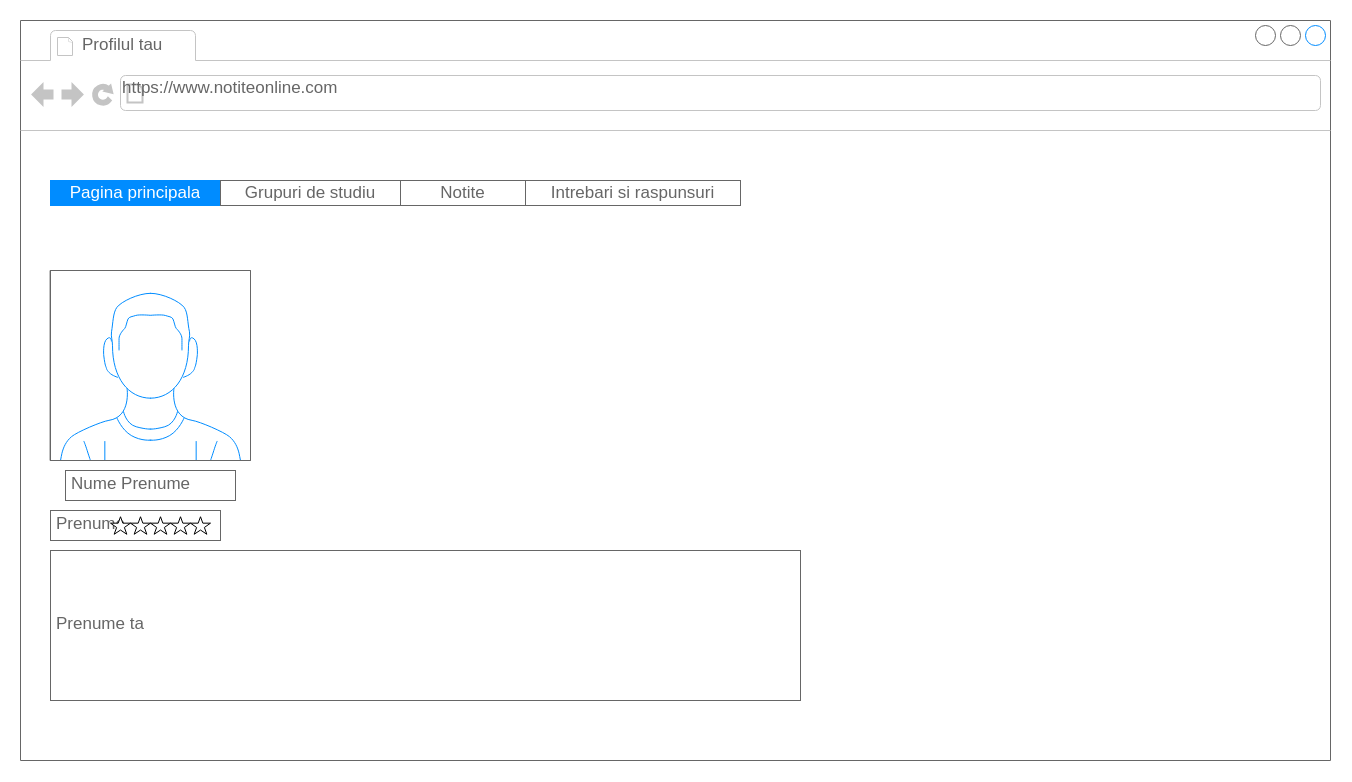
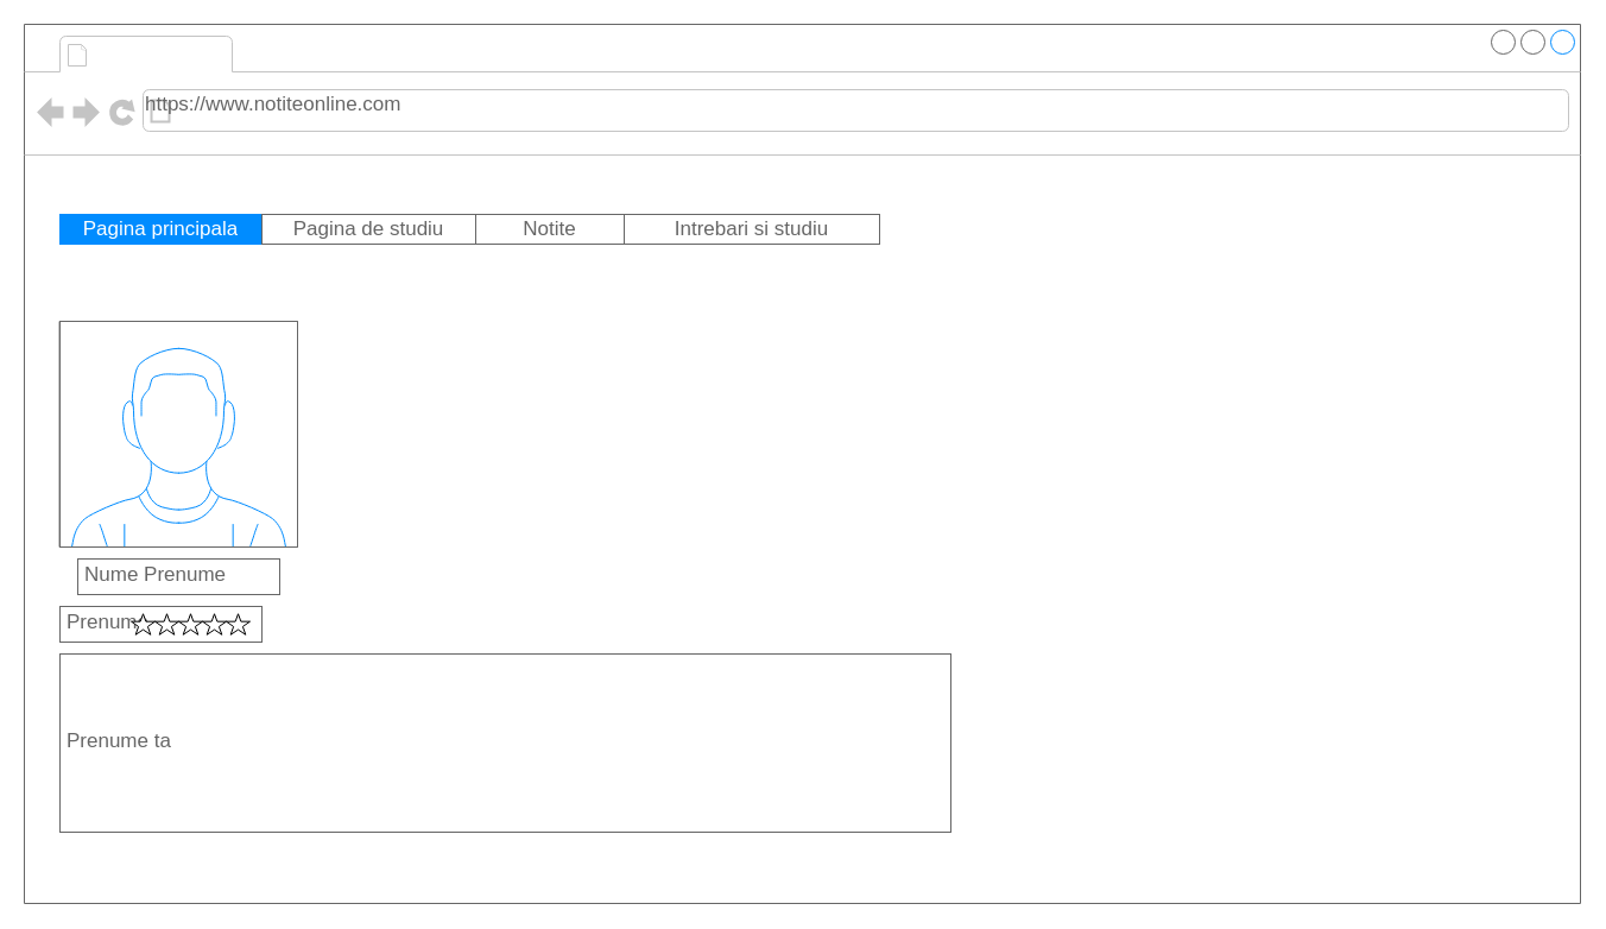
  <mxCell id="0" />
  <mxCell id="1" parent="0" />
  <mxCell id="2" value="" style="strokeWidth=1;shadow=0;dashed=0;align=center;html=1;shape=mxgraph.mockup.containers.browserWindow;rSize=0;strokeColor=#666666;strokeColor2=#008cff;strokeColor3=#c4c4c4;mainText=,;recursiveResize=0;" vertex="1" parent="1"><mxGeometry x="20" y="20" width="1310" height="740" as="geometry" /></mxCell>
- <mxCell id="3" value="Profilul tau" style="strokeWidth=1;shadow=0;dashed=0;align=center;html=1;shape=mxgraph.mockup.containers.anchor;fontSize=17;fontColor=#666666;align=left;whiteSpace=wrap;" vertex="1" parent="2"><mxGeometry x="60" y="12" width="110" height="26" as="geometry" /></mxCell>
  <mxCell id="4" value="https://www.notiteonline.com" style="strokeWidth=1;shadow=0;dashed=0;align=center;html=1;shape=mxgraph.mockup.containers.anchor;rSize=0;fontSize=17;fontColor=#666666;align=left;" vertex="1" parent="2"><mxGeometry x="100" y="55" width="250" height="26" as="geometry" /></mxCell>
  <mxCell id="5" value="" style="verticalLabelPosition=bottom;shadow=0;dashed=0;align=center;html=1;verticalAlign=top;strokeWidth=1;shape=mxgraph.mockup.containers.userMale;strokeColor=#666666;strokeColor2=#008cff;" vertex="1" parent="2"><mxGeometry x="30" y="250" width="200" height="190" as="geometry" /></mxCell>
  <mxCell id="6" value="Nume Prenume" style="strokeWidth=1;shadow=0;dashed=0;align=center;html=1;shape=mxgraph.mockup.text.textBox;fontColor=#666666;align=left;fontSize=17;spacingLeft=4;spacingTop=-3;whiteSpace=wrap;strokeColor=#666666;mainText=" vertex="1" parent="2"><mxGeometry x="45" y="450" width="170" height="30" as="geometry" /></mxCell>
  <mxCell id="7" value="Prenume&amp;nbsp;" style="strokeWidth=1;shadow=0;dashed=0;align=center;html=1;shape=mxgraph.mockup.text.textBox;fontColor=#666666;align=left;fontSize=17;spacingLeft=4;spacingTop=-3;whiteSpace=wrap;strokeColor=#666666;mainText=" vertex="1" parent="2"><mxGeometry x="30" y="490" width="170" height="30" as="geometry" /></mxCell>
  <mxCell id="8" value="" style="verticalLabelPosition=bottom;verticalAlign=top;html=1;shape=mxgraph.basic.star" vertex="1" parent="2"><mxGeometry x="90" y="496.25" width="20" height="17.5" as="geometry" /></mxCell>
  <mxCell id="9" value="" style="verticalLabelPosition=bottom;verticalAlign=top;html=1;shape=mxgraph.basic.star" vertex="1" parent="2"><mxGeometry x="110" y="496.25" width="20" height="17.5" as="geometry" /></mxCell>
  <mxCell id="10" value="" style="verticalLabelPosition=bottom;verticalAlign=top;html=1;shape=mxgraph.basic.star" vertex="1" parent="2"><mxGeometry x="130" y="496.25" width="20" height="17.5" as="geometry" /></mxCell>
  <mxCell id="11" value="" style="verticalLabelPosition=bottom;verticalAlign=top;html=1;shape=mxgraph.basic.star" vertex="1" parent="2"><mxGeometry x="150" y="496.25" width="20" height="17.5" as="geometry" /></mxCell>
  <mxCell id="12" value="" style="verticalLabelPosition=bottom;verticalAlign=top;html=1;shape=mxgraph.basic.star" vertex="1" parent="2"><mxGeometry x="170" y="496.25" width="20" height="17.5" as="geometry" /></mxCell>
  <mxCell id="13" value="Prenume ta" style="strokeWidth=1;shadow=0;dashed=0;align=center;html=1;shape=mxgraph.mockup.text.textBox;fontColor=#666666;align=left;fontSize=17;spacingLeft=4;spacingTop=-3;whiteSpace=wrap;strokeColor=#666666;mainText=" vertex="1" parent="2"><mxGeometry x="30" y="530" width="750" height="150" as="geometry" /></mxCell>
  <mxCell id="14" value="" style="swimlane;shape=mxgraph.bootstrap.anchor;strokeColor=#666666;fillColor=#ffffff;fontColor=#0000FF;fontStyle=0;childLayout=stackLayout;horizontal=0;startSize=0;horizontalStack=1;resizeParent=1;resizeParentMax=0;resizeLast=0;collapsible=0;marginBottom=0;whiteSpace=wrap;html=1;" vertex="1" parent="2"><mxGeometry x="30" y="160" width="690" height="25" as="geometry" /></mxCell>
  <mxCell id="15" value="Pagina principala" style="text;strokeColor=#008CFF;align=center;verticalAlign=middle;spacingLeft=10;spacingRight=10;overflow=hidden;points=[[0,0.5],[1,0.5]];portConstraint=eastwest;rotatable=0;whiteSpace=wrap;html=1;fillColor=#008CFF;fontColor=#ffffff;fontSize=17;" vertex="1" parent="14"><mxGeometry width="170" height="25" as="geometry" /></mxCell>
- <mxCell id="16" value="&lt;span style=&quot;color: rgb(102, 102, 102); text-align: left;&quot;&gt;Grupuri de studiu&lt;/span&gt;" style="text;strokeColor=inherit;align=center;verticalAlign=middle;spacingLeft=10;spacingRight=10;overflow=hidden;points=[[0,0.5],[1,0.5]];portConstraint=eastwest;rotatable=0;whiteSpace=wrap;html=1;fillColor=inherit;fontColor=inherit;fontSize=17;" vertex="1" parent="14"><mxGeometry x="170" width="180" height="25" as="geometry" /></mxCell>
+ <mxCell id="16" value="&lt;span style=&quot;color: rgb(102, 102, 102); text-align: left;&quot;&gt;Pagina de studiu&lt;/span&gt;" style="text;strokeColor=inherit;align=center;verticalAlign=middle;spacingLeft=10;spacingRight=10;overflow=hidden;points=[[0,0.5],[1,0.5]];portConstraint=eastwest;rotatable=0;whiteSpace=wrap;html=1;fillColor=inherit;fontColor=inherit;fontSize=17;" vertex="1" parent="14"><mxGeometry x="170" width="180" height="25" as="geometry" /></mxCell>
  <mxCell id="17" value="&lt;span style=&quot;color: rgb(102, 102, 102); text-align: left;&quot;&gt;Notite&lt;/span&gt;" style="text;strokeColor=inherit;align=center;verticalAlign=middle;spacingLeft=10;spacingRight=10;overflow=hidden;points=[[0,0.5],[1,0.5]];portConstraint=eastwest;rotatable=0;whiteSpace=wrap;html=1;fillColor=inherit;fontColor=inherit;fontSize=17;" vertex="1" parent="14"><mxGeometry x="350" width="125" height="25" as="geometry" /></mxCell>
- <mxCell id="18" value="&lt;span style=&quot;color: rgb(102, 102, 102); text-align: left;&quot;&gt;Intrebari si raspunsuri&lt;/span&gt;" style="text;strokeColor=inherit;align=center;verticalAlign=middle;spacingLeft=10;spacingRight=10;overflow=hidden;points=[[0,0.5],[1,0.5]];portConstraint=eastwest;rotatable=0;whiteSpace=wrap;html=1;fillColor=inherit;fontColor=inherit;fontSize=17;" vertex="1" parent="14"><mxGeometry x="475" width="215" height="25" as="geometry" /></mxCell>
+ <mxCell id="18" value="&lt;span style=&quot;color: rgb(102, 102, 102); text-align: left;&quot;&gt;Intrebari si studiu&lt;/span&gt;" style="text;strokeColor=inherit;align=center;verticalAlign=middle;spacingLeft=10;spacingRight=10;overflow=hidden;points=[[0,0.5],[1,0.5]];portConstraint=eastwest;rotatable=0;whiteSpace=wrap;html=1;fillColor=inherit;fontColor=inherit;fontSize=17;" vertex="1" parent="14"><mxGeometry x="475" width="215" height="25" as="geometry" /></mxCell>
